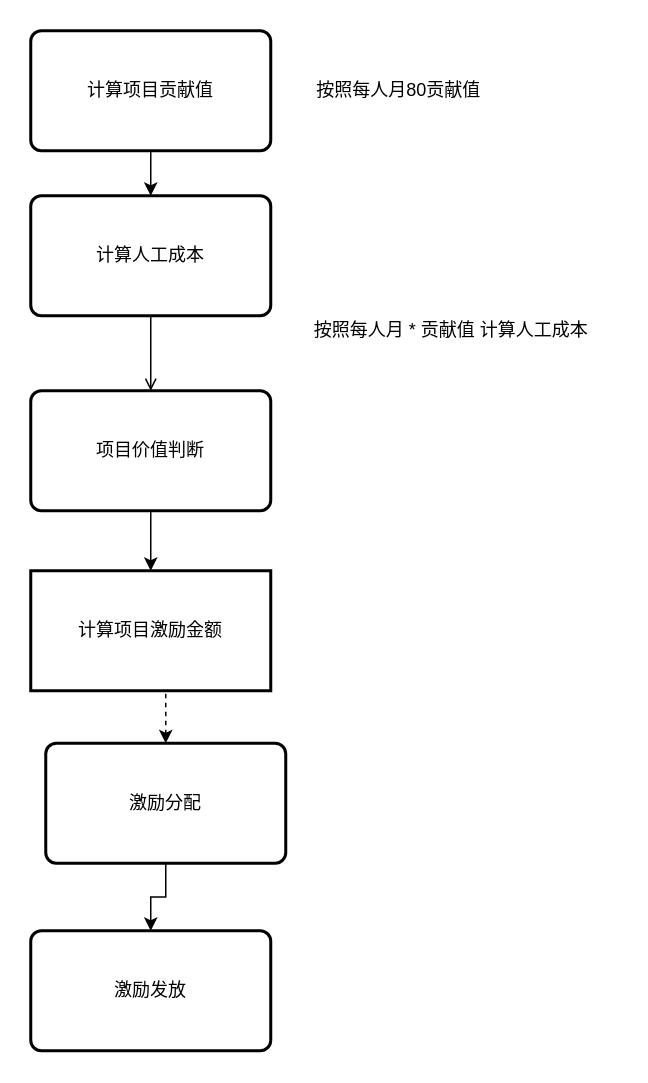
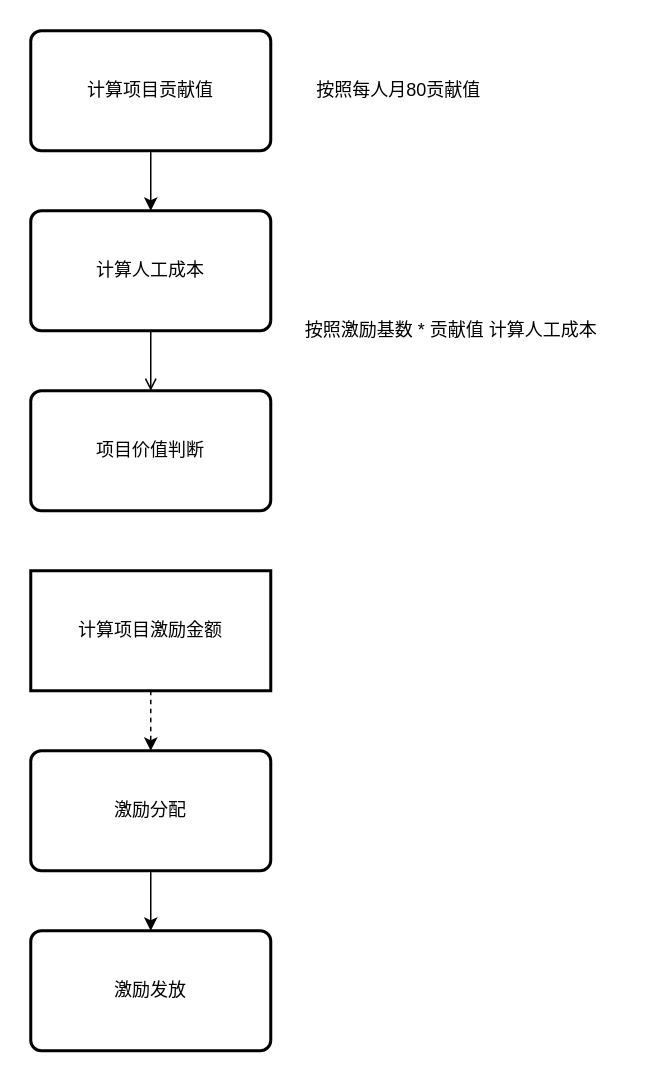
  <mxCell id="0" />
  <mxCell id="1" parent="0" />
  <mxCell id="2" style="edgeStyle=orthogonalEdgeStyle;rounded=0;orthogonalLoop=1;jettySize=auto;html=1;exitX=0.5;exitY=1;exitDx=0;exitDy=0;entryX=0.5;entryY=0;entryDx=0;entryDy=0;" edge="1" parent="1" source="3" target="5"><mxGeometry relative="1" as="geometry" /></mxCell>
  <mxCell id="3" value="计算项目贡献值" style="rounded=1;whiteSpace=wrap;html=1;absoluteArcSize=1;arcSize=14;strokeWidth=2;" vertex="1" parent="1"><mxGeometry x="20" y="20" width="160" height="80" as="geometry" /></mxCell>
  <mxCell id="4" style="edgeStyle=orthogonalEdgeStyle;rounded=0;orthogonalLoop=1;jettySize=auto;html=1;exitX=0.5;exitY=1;exitDx=0;exitDy=0;entryX=0.5;entryY=0;entryDx=0;entryDy=0;endArrow=open;" edge="1" parent="1" source="5" target="7"><mxGeometry relative="1" as="geometry" /></mxCell>
- <mxCell id="5" value="计算人工成本" style="rounded=1;whiteSpace=wrap;html=1;absoluteArcSize=1;arcSize=14;strokeWidth=2;" vertex="1" parent="1"><mxGeometry x="20" y="130" width="160" height="80" as="geometry" /></mxCell>
- <mxCell id="6" style="edgeStyle=orthogonalEdgeStyle;rounded=0;orthogonalLoop=1;jettySize=auto;html=1;exitX=0.5;exitY=1;exitDx=0;exitDy=0;" edge="1" parent="1" source="7" target="9"><mxGeometry relative="1" as="geometry" /></mxCell>
+ <mxCell id="5" value="计算人工成本" style="rounded=1;whiteSpace=wrap;html=1;absoluteArcSize=1;arcSize=14;strokeWidth=2;" vertex="1" parent="1"><mxGeometry x="20" y="140" width="160" height="80" as="geometry" /></mxCell>
  <mxCell id="7" value="项目价值判断" style="rounded=1;whiteSpace=wrap;html=1;absoluteArcSize=1;arcSize=14;strokeWidth=2;" vertex="1" parent="1"><mxGeometry x="20" y="260" width="160" height="80" as="geometry" /></mxCell>
  <mxCell id="8" style="edgeStyle=orthogonalEdgeStyle;rounded=0;orthogonalLoop=1;jettySize=auto;html=1;exitX=0.5;exitY=1;exitDx=0;exitDy=0;entryX=0.5;entryY=0;entryDx=0;entryDy=0;dashed=1;" edge="1" parent="1" source="9" target="13"><mxGeometry relative="1" as="geometry" /></mxCell>
  <mxCell id="9" value="计算项目激励金额" style="whiteSpace=wrap;html=1;absoluteArcSize=1;arcSize=14;strokeWidth=2;rounded=0;" vertex="1" parent="1"><mxGeometry x="20" y="380" width="160" height="80" as="geometry" /></mxCell>
  <mxCell id="10" value="按照每人月80贡献值" style="text;html=1;resizable=0;autosize=1;align=center;verticalAlign=middle;points=[];fillColor=none;strokeColor=none;rounded=0;" vertex="1" parent="1"><mxGeometry x="200" y="45" width="130" height="30" as="geometry" /></mxCell>
- <mxCell id="11" value="按照每人月 * 贡献值 计算人工成本" style="text;html=1;resizable=0;autosize=1;align=center;verticalAlign=middle;points=[];fillColor=none;strokeColor=none;rounded=0;" vertex="1" parent="1"><mxGeometry x="190" y="205" width="220" height="30" as="geometry" /></mxCell>
+ <mxCell id="11" value="按照激励基数 * 贡献值 计算人工成本" style="text;html=1;resizable=0;autosize=1;align=center;verticalAlign=middle;points=[];fillColor=none;strokeColor=none;rounded=0;" vertex="1" parent="1"><mxGeometry x="190" y="205" width="220" height="30" as="geometry" /></mxCell>
  <mxCell id="12" style="edgeStyle=orthogonalEdgeStyle;rounded=0;orthogonalLoop=1;jettySize=auto;html=1;exitX=0.5;exitY=1;exitDx=0;exitDy=0;" edge="1" parent="1" source="13" target="14"><mxGeometry relative="1" as="geometry" /></mxCell>
- <mxCell id="13" value="激励分配" style="rounded=1;whiteSpace=wrap;html=1;absoluteArcSize=1;arcSize=14;strokeWidth=2;" vertex="1" parent="1"><mxGeometry x="30" y="495" width="160" height="80" as="geometry" /></mxCell>
+ <mxCell id="13" value="激励分配" style="rounded=1;whiteSpace=wrap;html=1;absoluteArcSize=1;arcSize=14;strokeWidth=2;" vertex="1" parent="1"><mxGeometry x="20" y="500" width="160" height="80" as="geometry" /></mxCell>
  <mxCell id="14" value="激励发放" style="rounded=1;whiteSpace=wrap;html=1;absoluteArcSize=1;arcSize=14;strokeWidth=2;" vertex="1" parent="1"><mxGeometry x="20" y="620" width="160" height="80" as="geometry" /></mxCell>
